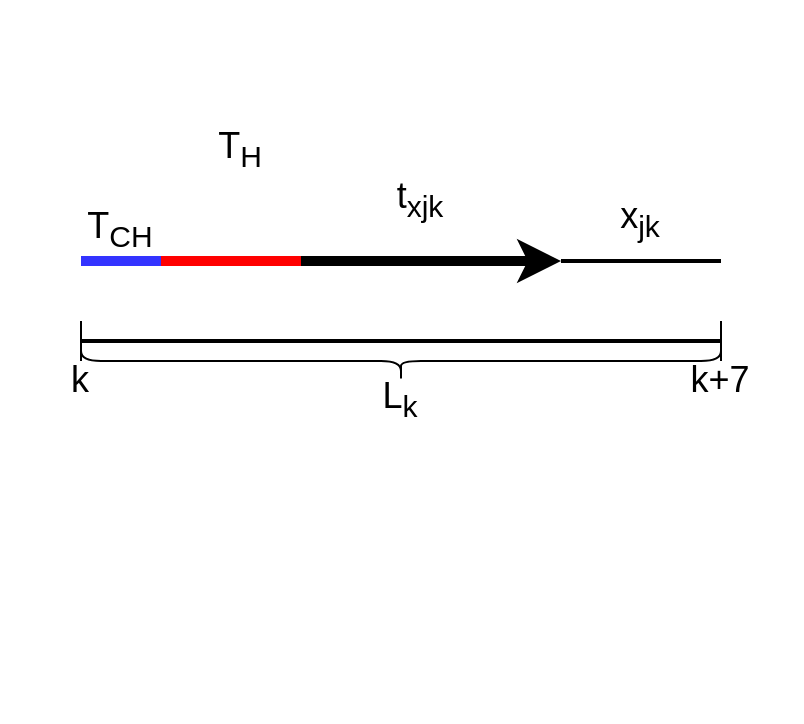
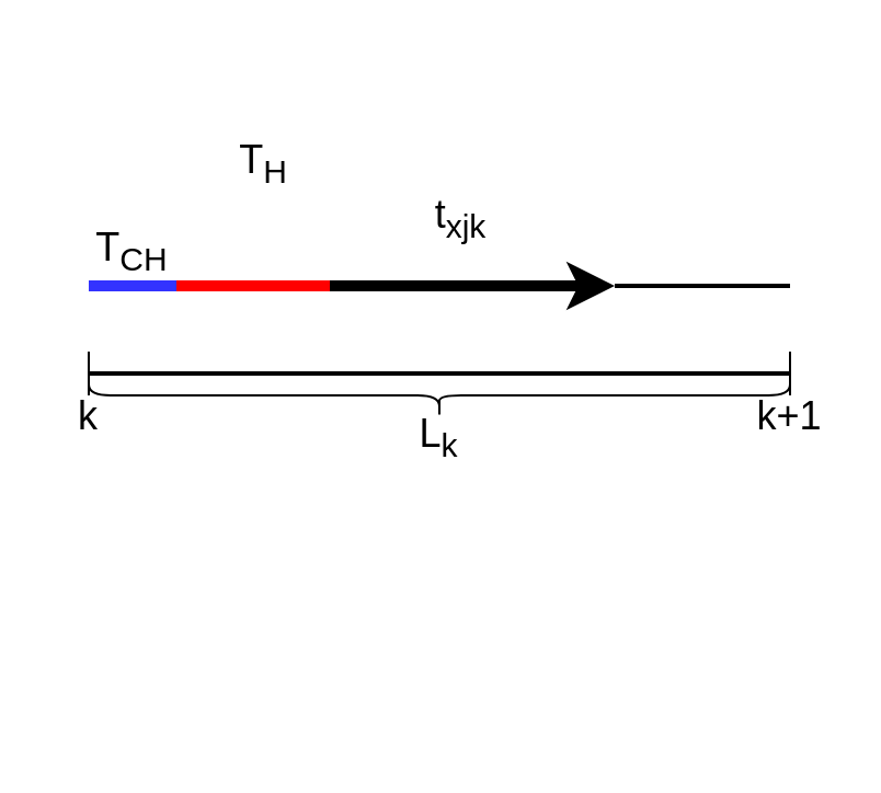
  <mxCell id="0" />
  <mxCell id="1" parent="0" />
  <mxCell id="2" value="" style="endArrow=none;html=1;strokeWidth=2;" edge="1" parent="1"><mxGeometry width="50" height="50" relative="1" as="geometry"><mxPoint x="40" y="170" as="sourcePoint" /><mxPoint x="360" y="170" as="targetPoint" /></mxGeometry></mxCell>
  <mxCell id="3" value="" style="endArrow=none;html=1;" edge="1" parent="1"><mxGeometry width="50" height="50" relative="1" as="geometry"><mxPoint x="40" y="180" as="sourcePoint" /><mxPoint x="40" y="160" as="targetPoint" /></mxGeometry></mxCell>
  <mxCell id="4" value="" style="endArrow=none;html=1;" edge="1" parent="1"><mxGeometry width="50" height="50" relative="1" as="geometry"><mxPoint x="360" y="180" as="sourcePoint" /><mxPoint x="360" y="160" as="targetPoint" /></mxGeometry></mxCell>
  <mxCell id="5" value="&lt;font style=&quot;font-size: 18px&quot;&gt;k&lt;/font&gt;" style="text;html=1;strokeColor=none;fillColor=none;align=center;verticalAlign=middle;whiteSpace=wrap;rounded=0;" vertex="1" parent="1"><mxGeometry x="20" y="180" width="40" height="20" as="geometry" /></mxCell>
- <mxCell id="6" value="&lt;font style=&quot;font-size: 18px&quot;&gt;k+7&lt;/font&gt;" style="text;html=1;strokeColor=none;fillColor=none;align=center;verticalAlign=middle;whiteSpace=wrap;rounded=0;" vertex="1" parent="1"><mxGeometry x="340" y="180" width="40" height="20" as="geometry" /></mxCell>
+ <mxCell id="6" value="&lt;font style=&quot;font-size: 18px&quot;&gt;k+1&lt;/font&gt;" style="text;html=1;strokeColor=none;fillColor=none;align=center;verticalAlign=middle;whiteSpace=wrap;rounded=0;" vertex="1" parent="1"><mxGeometry x="340" y="180" width="40" height="20" as="geometry" /></mxCell>
  <mxCell id="7" value="&lt;font style=&quot;font-size: 18px&quot;&gt;L&lt;sub&gt;k&lt;/sub&gt;&lt;/font&gt;" style="text;html=1;strokeColor=none;fillColor=none;align=center;verticalAlign=middle;whiteSpace=wrap;rounded=0;" vertex="1" parent="1"><mxGeometry x="180" y="190" width="40" height="20" as="geometry" /></mxCell>
  <mxCell id="8" value="" style="shape=curlyBracket;whiteSpace=wrap;html=1;rounded=1;rotation=-90;" vertex="1" parent="1"><mxGeometry x="190" y="20" width="20" height="320" as="geometry" /></mxCell>
  <mxCell id="9" value="" style="endArrow=none;html=1;strokeWidth=5;strokeColor=#3333FF;" edge="1" parent="1"><mxGeometry width="50" height="50" relative="1" as="geometry"><mxPoint x="40" y="130" as="sourcePoint" /><mxPoint x="80" y="130" as="targetPoint" /></mxGeometry></mxCell>
  <mxCell id="10" value="" style="endArrow=none;html=1;strokeWidth=5;strokeColor=#FF0000;" edge="1" parent="1"><mxGeometry width="50" height="50" relative="1" as="geometry"><mxPoint x="80" y="130" as="sourcePoint" /><mxPoint x="150" y="130" as="targetPoint" /></mxGeometry></mxCell>
  <mxCell id="11" value="" style="endArrow=classic;html=1;strokeColor=#000000;strokeWidth=5;" edge="1" parent="1"><mxGeometry width="50" height="50" relative="1" as="geometry"><mxPoint x="150" y="130" as="sourcePoint" /><mxPoint x="280" y="130" as="targetPoint" /></mxGeometry></mxCell>
  <mxCell id="12" value="" style="endArrow=none;html=1;strokeWidth=2;" edge="1" parent="1"><mxGeometry width="50" height="50" relative="1" as="geometry"><mxPoint x="280" y="130" as="sourcePoint" /><mxPoint x="360" y="130" as="targetPoint" /></mxGeometry></mxCell>
  <mxCell id="13" value="&lt;span style=&quot;font-size: 18px&quot;&gt;T&lt;sub&gt;CH&lt;/sub&gt;&lt;/span&gt;" style="text;html=1;strokeColor=none;fillColor=none;align=center;verticalAlign=middle;whiteSpace=wrap;rounded=0;" vertex="1" parent="1"><mxGeometry x="40" y="105" width="40" height="20" as="geometry" /></mxCell>
  <mxCell id="14" value="&lt;span style=&quot;font-size: 18px&quot;&gt;T&lt;sub&gt;H&lt;/sub&gt;&lt;/span&gt;" style="text;html=1;strokeColor=none;fillColor=none;align=center;verticalAlign=middle;whiteSpace=wrap;rounded=0;" vertex="1" parent="1"><mxGeometry x="100" y="65" width="40" height="20" as="geometry" /></mxCell>
  <mxCell id="15" value="&lt;sub&gt;&lt;span style=&quot;font-size: 18px&quot;&gt;t&lt;sub&gt;xjk&lt;/sub&gt;&lt;/span&gt;&lt;/sub&gt;" style="text;html=1;strokeColor=none;fillColor=none;align=center;verticalAlign=middle;whiteSpace=wrap;rounded=0;" vertex="1" parent="1"><mxGeometry x="190" y="90" width="40" height="20" as="geometry" /></mxCell>
- <mxCell id="16" value="&lt;sub&gt;&lt;span style=&quot;font-size: 18px&quot;&gt;x&lt;sub&gt;jk&lt;/sub&gt;&lt;/span&gt;&lt;/sub&gt;" style="text;html=1;strokeColor=none;fillColor=none;align=center;verticalAlign=middle;whiteSpace=wrap;rounded=0;" vertex="1" parent="1"><mxGeometry x="300" y="100" width="40" height="20" as="geometry" /></mxCell>
